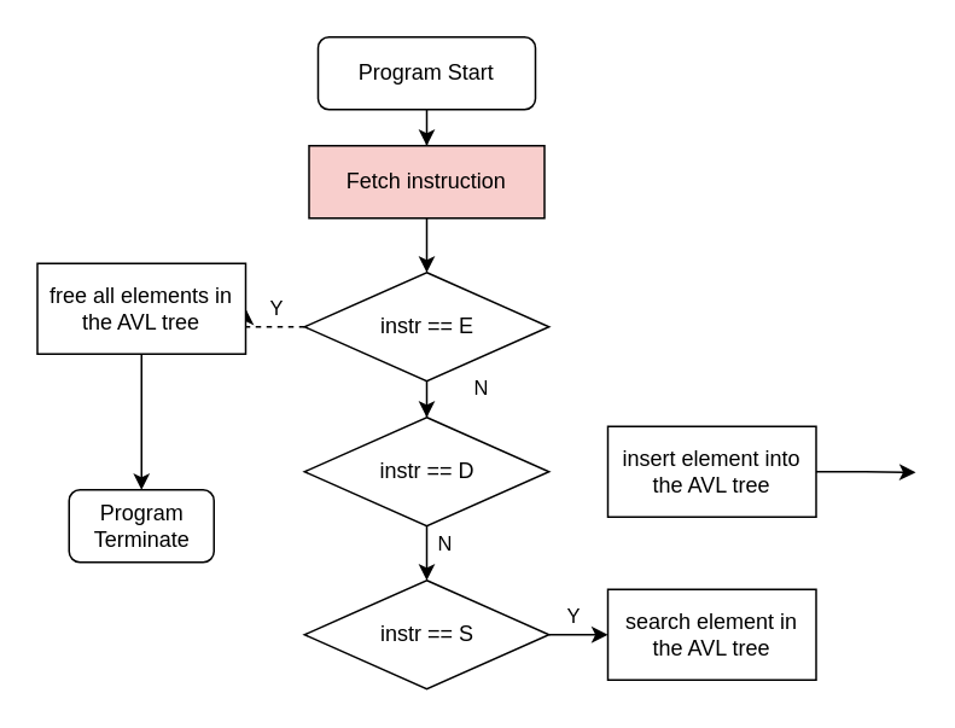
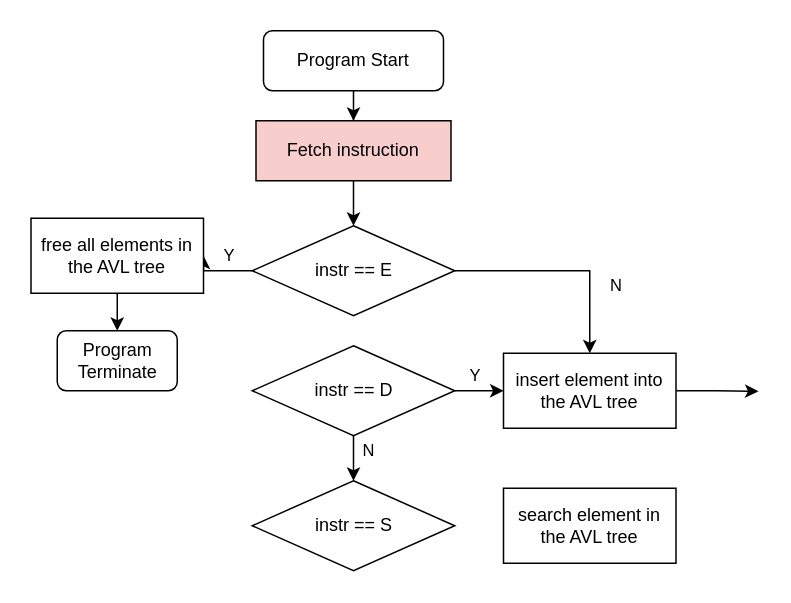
  <mxCell id="0" />
  <mxCell id="1" parent="0" />
  <mxCell id="2" value="" style="edgeStyle=orthogonalEdgeStyle;rounded=0;orthogonalLoop=1;jettySize=auto;html=1;" parent="1" source="3" target="5" edge="1"><mxGeometry relative="1" as="geometry" /></mxCell>
  <mxCell id="3" value="Program Start" style="rounded=1;whiteSpace=wrap;html=1;" parent="1" vertex="1"><mxGeometry x="175" y="20" width="120" height="40" as="geometry" /></mxCell>
  <mxCell id="4" value="" style="edgeStyle=orthogonalEdgeStyle;rounded=0;orthogonalLoop=1;jettySize=auto;html=1;" parent="1" source="5" target="8" edge="1"><mxGeometry relative="1" as="geometry" /></mxCell>
  <mxCell id="5" value="Fetch instruction" style="rounded=0;whiteSpace=wrap;html=1;fillColor=#f8cecc;" parent="1" vertex="1"><mxGeometry x="170" y="80" width="130" height="40" as="geometry" /></mxCell>
- <mxCell id="6" value="N" style="edgeStyle=orthogonalEdgeStyle;rounded=0;orthogonalLoop=1;jettySize=auto;html=1;entryX=0.5;entryY=0;entryDx=0;entryDy=0;" parent="1" source="8" target="13" edge="1"><mxGeometry x="0.201" y="-10" relative="1" as="geometry"><mxPoint x="20" as="offset" /><mxPoint x="235" y="220" as="targetPoint" /></mxGeometry></mxCell>
- <mxCell id="7" value="Y" style="edgeStyle=orthogonalEdgeStyle;rounded=0;orthogonalLoop=1;jettySize=auto;html=1;exitX=0;exitY=0.5;exitDx=0;exitDy=0;entryX=1;entryY=0.5;entryDx=0;entryDy=0;dashed=1;" edge="1" parent="1" source="8" target="19"><mxGeometry x="-0.231" y="-10" relative="1" as="geometry"><mxPoint x="135" y="170" as="targetPoint" /><mxPoint as="offset" /></mxGeometry></mxCell>
+ <mxCell id="6" value="N" style="edgeStyle=orthogonalEdgeStyle;rounded=0;orthogonalLoop=1;jettySize=auto;html=1;" parent="1" source="8" target="10" edge="1"><mxGeometry x="0.201" y="-10" relative="1" as="geometry"><mxPoint x="20" as="offset" /><mxPoint x="235" y="220" as="targetPoint" /></mxGeometry></mxCell>
+ <mxCell id="7" value="Y" style="edgeStyle=orthogonalEdgeStyle;rounded=0;orthogonalLoop=1;jettySize=auto;html=1;exitX=0;exitY=0.5;exitDx=0;exitDy=0;entryX=1;entryY=0.5;entryDx=0;entryDy=0;" edge="1" parent="1" source="8" target="19"><mxGeometry x="-0.231" y="-10" relative="1" as="geometry"><mxPoint x="135" y="170" as="targetPoint" /><mxPoint as="offset" /></mxGeometry></mxCell>
  <mxCell id="8" value="instr == E" style="rhombus;whiteSpace=wrap;html=1;" parent="1" vertex="1"><mxGeometry x="167.5" y="150" width="135" height="60" as="geometry" /></mxCell>
  <mxCell id="9" style="edgeStyle=orthogonalEdgeStyle;rounded=0;orthogonalLoop=1;jettySize=auto;html=1;exitX=1;exitY=0.5;exitDx=0;exitDy=0;" edge="1" parent="1" source="10"><mxGeometry relative="1" as="geometry"><mxPoint x="505" y="260.345" as="targetPoint" /></mxGeometry></mxCell>
  <mxCell id="10" value="insert element into the AVL tree" style="rounded=0;whiteSpace=wrap;html=1;" vertex="1" parent="1"><mxGeometry x="335" y="235" width="115" height="50" as="geometry" /></mxCell>
  <mxCell id="11" value="N" style="edgeStyle=orthogonalEdgeStyle;rounded=0;orthogonalLoop=1;jettySize=auto;html=1;" edge="1" parent="1" source="13" target="15"><mxGeometry x="0.2" y="10" relative="1" as="geometry"><mxPoint as="offset" /></mxGeometry></mxCell>
+ <mxCell id="12" value="Y" style="edgeStyle=orthogonalEdgeStyle;rounded=0;orthogonalLoop=1;jettySize=auto;html=1;" edge="1" parent="1" source="13" target="10"><mxGeometry x="0.158" y="10" relative="1" as="geometry"><mxPoint as="offset" /></mxGeometry></mxCell>
  <mxCell id="13" value="instr == D" style="rhombus;whiteSpace=wrap;html=1;" vertex="1" parent="1"><mxGeometry x="167.5" y="230" width="135" height="60" as="geometry" /></mxCell>
- <mxCell id="14" value="Y" style="edgeStyle=orthogonalEdgeStyle;rounded=0;orthogonalLoop=1;jettySize=auto;html=1;" edge="1" parent="1" source="15" target="16"><mxGeometry x="0.158" y="10" relative="1" as="geometry"><mxPoint as="offset" /></mxGeometry></mxCell>
  <mxCell id="15" value="instr == S" style="rhombus;whiteSpace=wrap;html=1;" vertex="1" parent="1"><mxGeometry x="167.5" y="320" width="135" height="60" as="geometry" /></mxCell>
  <mxCell id="16" value="search element in the AVL tree" style="rounded=0;whiteSpace=wrap;html=1;" vertex="1" parent="1"><mxGeometry x="335" y="325" width="115" height="50" as="geometry" /></mxCell>
- <mxCell id="17" value="Program&lt;br&gt;Terminate" style="rounded=1;whiteSpace=wrap;html=1;" vertex="1" parent="1"><mxGeometry x="37.5" y="270" width="80" height="40" as="geometry" /></mxCell>
+ <mxCell id="17" value="Program&lt;br&gt;Terminate" style="rounded=1;whiteSpace=wrap;html=1;" vertex="1" parent="1"><mxGeometry x="37.5" y="220" width="80" height="40" as="geometry" /></mxCell>
  <mxCell id="18" value="" style="edgeStyle=orthogonalEdgeStyle;rounded=0;orthogonalLoop=1;jettySize=auto;html=1;" edge="1" parent="1" source="19" target="17"><mxGeometry relative="1" as="geometry" /></mxCell>
  <mxCell id="19" value="free all elements in the AVL tree" style="rounded=0;whiteSpace=wrap;html=1;" vertex="1" parent="1"><mxGeometry x="20" y="145" width="115" height="50" as="geometry" /></mxCell>
